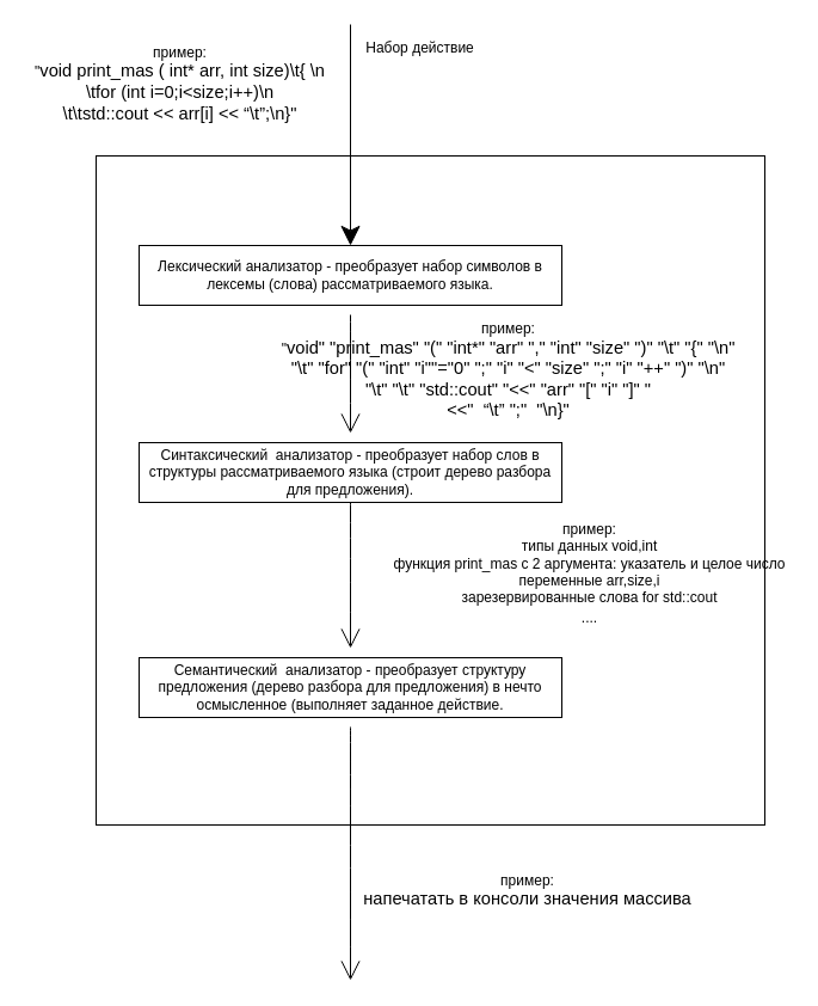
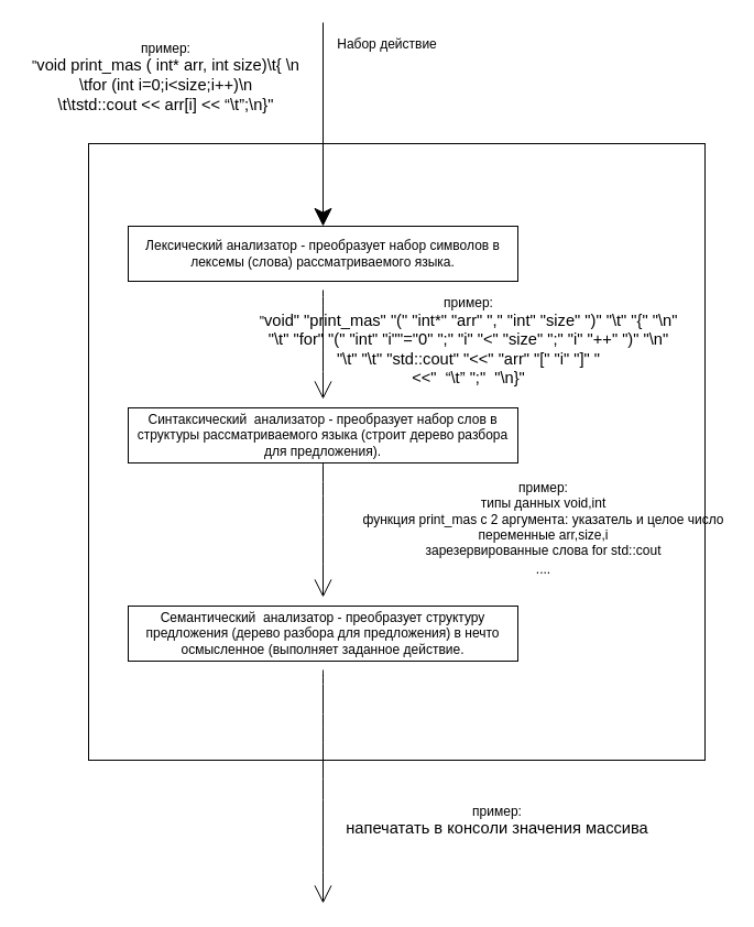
  <mxCell id="0" />
  <mxCell id="1" parent="0" />
  <mxCell id="2" value="&lt;span style=&quot;color: rgba(0 , 0 , 0 , 0) ; font-family: monospace ; font-size: 0px&quot;&gt;%3CmxGraphModel%3E%3Croot%3E%3CmxCell%20id%3D%220%22%2F%3E%3CmxCell%20id%3D%221%22%20parent%3D%220%22%2F%3E%3CmxCell%20id%3D%222%22%20value%3D%22%D0%BF%D1%80%D0%B8%D0%BC%D0%B5%D1%80%3A%26lt%3Bbr%26gt%3B%26quot%3B%26lt%3Bspan%20style%3D%26quot%3Bbackground-color%3A%20transparent%20%3B%20font-size%3A%2011pt%20%3B%20font-family%3A%20%26amp%3B%2334%3Barial%26amp%3B%2334%3B%20%3B%20vertical-align%3A%20baseline%26quot%3B%26gt%3Bvoid%20print_mas%20(%20int*%20arr%2C%20int%20size)%5Ct%26lt%3B%2Fspan%26gt%3B%26lt%3Bspan%20style%3D%26quot%3Bbackground-color%3A%20transparent%20%3B%20font-family%3A%20%26amp%3B%2334%3Barial%26amp%3B%2334%3B%20%3B%20font-size%3A%2011pt%20%3B%20text-indent%3A%2036pt%26quot%3B%26gt%3B%7B%20%5Cn%26lt%3Bbr%26gt%3B%5Ct%26lt%3B%2Fspan%26gt%3B%26lt%3Bspan%20style%3D%26quot%3Bbackground-color%3A%20transparent%20%3B%20font-family%3A%20%26amp%3B%2334%3Barial%26amp%3B%2334%3B%20%3B%20font-size%3A%2011pt%20%3B%20text-indent%3A%2036pt%26quot%3B%26gt%3Bfor%20(int%20i%3D0%3Bi%26amp%3Blt%3Bsize%3Bi%2B%2B)%5Cn%26lt%3Bbr%26gt%3B%5Ct%5Ct%26lt%3B%2Fspan%26gt%3B%26lt%3Bspan%20style%3D%26quot%3Bbackground-color%3A%20transparent%20%3B%20font-family%3A%20%26amp%3B%2334%3Barial%26amp%3B%2334%3B%20%3B%20font-size%3A%2011pt%20%3B%20text-indent%3A%2036pt%26quot%3B%26gt%3Bstd%3A%3Acout%20%26amp%3Blt%3B%26amp%3Blt%3B%20arr%5Bi%5D%20%26amp%3Blt%3B%26amp%3Blt%3B%20%E2%80%9C%5Ct%E2%80%9D%3B%5Cn%26lt%3B%2Fspan%26gt%3B%26lt%3Bspan%20style%3D%26quot%3Bbackground-color%3A%20transparent%20%3B%20font-family%3A%20%26amp%3B%2334%3Barial%26amp%3B%2334%3B%20%3B%20font-size%3A%2011pt%26quot%3B%26gt%3B%7D%26lt%3B%2Fspan%26gt%3B%26lt%3Bspan%20style%3D%26quot%3Bbackground-color%3A%20transparent%20%3B%20font-family%3A%20%26amp%3B%2334%3Barial%26amp%3B%2334%3B%20%3B%20font-size%3A%2011pt%26quot%3B%26gt%3B%26quot%3B%26lt%3B%2Fspan%26gt%3B%26lt%3Bspan%20style%3D%26quot%3Bbackground-color%3A%20transparent%20%3B%20font-family%3A%20%26amp%3B%2334%3Barial%26amp%3B%2334%3B%20%3B%20font-size%3A%2011pt%26quot%3B%26gt%3B%26lt%3Bbr%26gt%3B%26lt%3B%2Fspan%26gt%3B%22%20style%3D%22text%3Bhtml%3D1%3Balign%3Dcenter%3BverticalAlign%3Dmiddle%3Bresizable%3D0%3Bpoints%3D%5B%5D%3Bautosize%3D1%3BstrokeColor%3Dnone%3BfillColor%3Dnone%3B%22%20vertex%3D%221%22%20parent%3D%221%22%3E%3CmxGeometry%20x%3D%22-46%22%20y%3D%22180%22%20width%3D%22260%22%20height%3D%2260%22%20as%3D%22geometry%22%2F%3E%3C%2FmxCell%3E%3C%2Froot%3E%3C%2FmxGraphModel%3E&lt;/span&gt;" style="whiteSpace=wrap;html=1;aspect=fixed;hachureGap=4;pointerEvents=0;" vertex="1" parent="1"><mxGeometry x="80" y="130" width="560" height="560" as="geometry" /></mxCell>
  <mxCell id="3" value="" style="endArrow=classic;html=1;startSize=14;endSize=14;sourcePerimeterSpacing=8;targetPerimeterSpacing=8;entryX=0.5;entryY=0;entryDx=0;entryDy=0;" edge="1" parent="1" target="7"><mxGeometry width="50" height="50" relative="1" as="geometry"><mxPoint x="293" y="20" as="sourcePoint" /><mxPoint x="480" y="70" as="targetPoint" /></mxGeometry></mxCell>
  <mxCell id="4" value="Набор действие" style="text;html=1;align=center;verticalAlign=middle;resizable=0;points=[];autosize=1;strokeColor=none;fillColor=none;" vertex="1" parent="1"><mxGeometry x="296" y="30" width="110" height="20" as="geometry" /></mxCell>
  <mxCell id="5" value="пример:&lt;br&gt;&quot;&lt;span style=&quot;background-color: transparent ; font-size: 11pt ; font-family: &amp;#34;arial&amp;#34; ; vertical-align: baseline&quot;&gt;void print_mas ( int* arr, int size)\t&lt;/span&gt;&lt;span style=&quot;background-color: transparent ; font-family: &amp;#34;arial&amp;#34; ; font-size: 11pt ; text-indent: 36pt&quot;&gt;{ \n&lt;br&gt;\t&lt;/span&gt;&lt;span style=&quot;background-color: transparent ; font-family: &amp;#34;arial&amp;#34; ; font-size: 11pt ; text-indent: 36pt&quot;&gt;for (int i=0;i&amp;lt;size;i++)\n&lt;br&gt;\t\t&lt;/span&gt;&lt;span style=&quot;background-color: transparent ; font-family: &amp;#34;arial&amp;#34; ; font-size: 11pt ; text-indent: 36pt&quot;&gt;std::cout &amp;lt;&amp;lt; arr[i] &amp;lt;&amp;lt; “\t”;\n&lt;/span&gt;&lt;span style=&quot;background-color: transparent ; font-family: &amp;#34;arial&amp;#34; ; font-size: 11pt&quot;&gt;}&lt;/span&gt;&lt;span style=&quot;background-color: transparent ; font-family: &amp;#34;arial&amp;#34; ; font-size: 11pt&quot;&gt;&quot;&lt;/span&gt;&lt;span style=&quot;background-color: transparent ; font-family: &amp;#34;arial&amp;#34; ; font-size: 11pt&quot;&gt;&lt;br&gt;&lt;/span&gt;" style="text;html=1;align=center;verticalAlign=middle;resizable=0;points=[];autosize=1;strokeColor=none;fillColor=none;" vertex="1" parent="1"><mxGeometry x="20" y="40" width="260" height="60" as="geometry" /></mxCell>
  <mxCell id="6" style="edgeStyle=none;curved=1;rounded=0;orthogonalLoop=1;jettySize=auto;html=1;endArrow=open;startSize=14;endSize=14;sourcePerimeterSpacing=8;targetPerimeterSpacing=8;" edge="1" parent="1" source="7" target="9"><mxGeometry relative="1" as="geometry" /></mxCell>
  <mxCell id="7" value="Лексический анализатор - преобразует набор символов в лексемы (слова) рассматриваемого языка." style="rounded=0;whiteSpace=wrap;html=1;hachureGap=4;pointerEvents=0;" vertex="1" parent="1"><mxGeometry x="116" y="205" width="354" height="50" as="geometry" /></mxCell>
  <mxCell id="8" style="edgeStyle=none;curved=1;rounded=0;orthogonalLoop=1;jettySize=auto;html=1;exitX=0.5;exitY=1;exitDx=0;exitDy=0;endArrow=open;startSize=14;endSize=14;sourcePerimeterSpacing=8;targetPerimeterSpacing=8;" edge="1" parent="1" source="9" target="12"><mxGeometry relative="1" as="geometry" /></mxCell>
  <mxCell id="9" value="Синтаксический&amp;nbsp; анализатор - преобразует набор слов в структуры рассматриваемого языка (строит дерево разбора для предложения)." style="rounded=0;whiteSpace=wrap;html=1;hachureGap=4;pointerEvents=0;" vertex="1" parent="1"><mxGeometry x="116" y="370" width="354" height="50" as="geometry" /></mxCell>
  <mxCell id="10" value="пример:&lt;br&gt;&quot;&lt;span style=&quot;background-color: transparent ; font-size: 11pt ; font-family: &amp;#34;arial&amp;#34; ; vertical-align: baseline&quot;&gt;void&quot; &quot;print_mas&quot; &quot;(&quot; &quot;int*&quot; &quot;arr&quot; &quot;,&quot; &quot;int&quot; &quot;size&quot; &quot;)&quot; &quot;\t&quot; &quot;&lt;/span&gt;&lt;span style=&quot;background-color: transparent ; font-family: &amp;#34;arial&amp;#34; ; font-size: 11pt ; text-indent: 36pt&quot;&gt;{&quot; &quot;\n&quot;&lt;br&gt;&quot;\t&quot; &quot;&lt;/span&gt;&lt;span style=&quot;background-color: transparent ; font-family: &amp;#34;arial&amp;#34; ; font-size: 11pt ; text-indent: 36pt&quot;&gt;for&quot; &quot;(&quot; &quot;int&quot; &quot;i&quot;&quot;=&quot;0&quot; &quot;;&quot; &quot;i&quot; &quot;&amp;lt;&quot; &quot;size&quot; &quot;;&quot; &quot;i&quot; &quot;++&quot; &quot;)&quot; &quot;\n&quot;&lt;br&gt;&quot;\t&quot; &quot;\t&quot; &quot;&lt;/span&gt;&lt;span style=&quot;background-color: transparent ; font-family: &amp;#34;arial&amp;#34; ; font-size: 11pt ; text-indent: 36pt&quot;&gt;std::cout&quot; &quot;&amp;lt;&amp;lt;&quot; &quot;arr&quot; &quot;[&quot; &quot;i&quot; &quot;]&lt;/span&gt;&lt;span style=&quot;font-family: &amp;#34;arial&amp;#34; ; font-size: 14.667px ; text-indent: 48px&quot;&gt;&quot; &quot;&lt;/span&gt;&lt;span style=&quot;background-color: transparent ; font-family: &amp;#34;arial&amp;#34; ; font-size: 11pt ; text-indent: 36pt&quot;&gt;&lt;br&gt;&amp;lt;&amp;lt;&lt;/span&gt;&lt;span style=&quot;font-family: &amp;#34;arial&amp;#34; ; font-size: 14.667px ; text-indent: 48px&quot;&gt;&quot;&amp;nbsp;&lt;/span&gt;&lt;span style=&quot;background-color: transparent ; font-family: &amp;#34;arial&amp;#34; ; font-size: 11pt ; text-indent: 36pt&quot;&gt;&amp;nbsp;“\t” &quot;;&quot;&amp;nbsp; &quot;\n&lt;/span&gt;&lt;span style=&quot;background-color: transparent ; font-family: &amp;#34;arial&amp;#34; ; font-size: 11pt&quot;&gt;}&lt;/span&gt;&lt;span style=&quot;background-color: transparent ; font-family: &amp;#34;arial&amp;#34; ; font-size: 11pt&quot;&gt;&quot;&lt;/span&gt;&lt;span style=&quot;background-color: transparent ; font-family: &amp;#34;arial&amp;#34; ; font-size: 11pt&quot;&gt;&lt;br&gt;&lt;/span&gt;" style="text;html=1;align=center;verticalAlign=middle;resizable=0;points=[];autosize=1;strokeColor=none;fillColor=none;" vertex="1" parent="1"><mxGeometry x="225" y="270" width="400" height="80" as="geometry" /></mxCell>
  <mxCell id="11" style="edgeStyle=none;curved=1;rounded=0;orthogonalLoop=1;jettySize=auto;html=1;endArrow=open;startSize=14;endSize=14;sourcePerimeterSpacing=8;targetPerimeterSpacing=8;" edge="1" parent="1" source="12"><mxGeometry relative="1" as="geometry"><mxPoint x="293" y="820" as="targetPoint" /></mxGeometry></mxCell>
  <mxCell id="12" value="Семантический&amp;nbsp; анализатор - преобразует структуру предложения (дерево разбора для предложения) в нечто осмысленное (выполняет заданное действие." style="rounded=0;whiteSpace=wrap;html=1;hachureGap=4;pointerEvents=0;" vertex="1" parent="1"><mxGeometry x="116" y="550" width="354" height="50" as="geometry" /></mxCell>
  <mxCell id="13" value="пример:&lt;br&gt;типы данных void,int&lt;br&gt;функция print_mas с 2 аргумента: указатель и целое число&lt;br&gt;переменные arr,size,i&lt;br&gt;зарезервированные слова for std::cout&lt;br&gt;....&lt;span style=&quot;background-color: transparent ; font-family: &amp;#34;arial&amp;#34; ; font-size: 11pt&quot;&gt;&lt;br&gt;&lt;/span&gt;" style="text;html=1;align=center;verticalAlign=middle;resizable=0;points=[];autosize=1;strokeColor=none;fillColor=none;" vertex="1" parent="1"><mxGeometry x="323" y="435" width="340" height="90" as="geometry" /></mxCell>
- <mxCell id="14" value="пример:&lt;br&gt;&lt;span style=&quot;background-color: transparent ; font-family: &amp;#34;arial&amp;#34; ; font-size: 11pt&quot;&gt;напечатать в консоли значения массива&lt;br&gt;&lt;/span&gt;" style="text;html=1;align=center;verticalAlign=middle;resizable=0;points=[];autosize=1;strokeColor=none;fillColor=none;" vertex="1" parent="1"><mxGeometry x="296" y="730" width="290" height="30" as="geometry" /></mxCell>
+ <mxCell id="14" value="пример:&lt;br&gt;&lt;span style=&quot;background-color: transparent ; font-family: &amp;#34;arial&amp;#34; ; font-size: 11pt&quot;&gt;напечатать в консоли значения массива&lt;br&gt;&lt;/span&gt;" style="text;html=1;align=center;verticalAlign=middle;resizable=0;points=[];autosize=1;strokeColor=none;fillColor=none;" vertex="1" parent="1"><mxGeometry x="306" y="730" width="290" height="30" as="geometry" /></mxCell>
